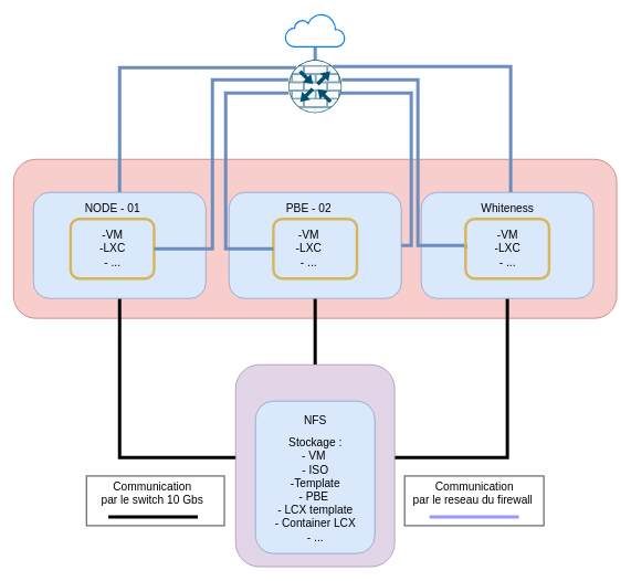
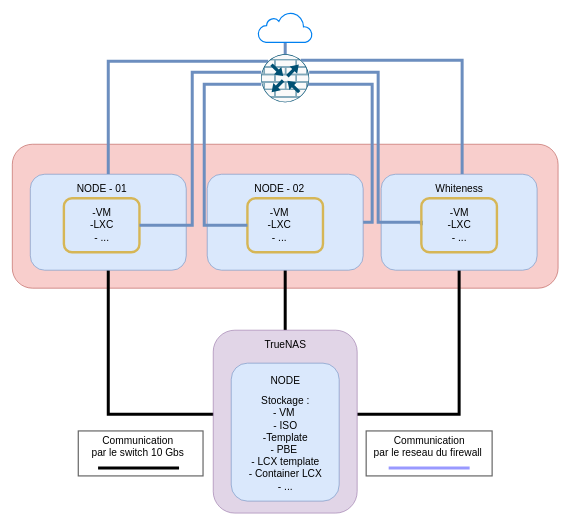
  <mxCell id="0" />
  <mxCell id="1" parent="0" />
  <mxCell id="2" value="" style="rounded=1;whiteSpace=wrap;html=1;absoluteArcSize=1;arcSize=67;fontSize=17;fillColor=#f8cecc;strokeColor=#b85450;" vertex="1" parent="1"><mxGeometry x="20" y="240" width="910" height="240" as="geometry" /></mxCell>
  <mxCell id="3" style="edgeStyle=orthogonalEdgeStyle;rounded=0;orthogonalLoop=1;jettySize=auto;html=1;strokeWidth=5;fontSize=17;endArrow=none;endFill=0;" edge="1" parent="1" source="5"><mxGeometry relative="1" as="geometry"><mxPoint x="360" y="690" as="targetPoint" /><Array as="points"><mxPoint x="180" y="690" /><mxPoint x="355" y="690" /></Array></mxGeometry></mxCell>
  <mxCell id="4" style="edgeStyle=orthogonalEdgeStyle;rounded=0;orthogonalLoop=1;jettySize=auto;html=1;entryX=0.145;entryY=0.145;entryDx=0;entryDy=0;entryPerimeter=0;strokeWidth=5;fontSize=17;endArrow=none;endFill=0;strokeColor=#6c8ebf;fillColor=#dae8fc;" edge="1" parent="1" source="5" target="32"><mxGeometry relative="1" as="geometry"><Array as="points"><mxPoint x="180" y="102" /><mxPoint x="447" y="102" /></Array></mxGeometry></mxCell>
  <mxCell id="5" value="" style="rounded=1;whiteSpace=wrap;html=1;fontSize=17;fillColor=#dae8fc;strokeColor=#6c8ebf;" vertex="1" parent="1"><mxGeometry x="50" y="290" width="260" height="160" as="geometry" /></mxCell>
  <mxCell id="6" value="NODE - 01" style="text;html=1;align=center;verticalAlign=middle;resizable=0;points=[];autosize=1;strokeColor=none;fillColor=none;fontSize=17;" vertex="1" parent="1"><mxGeometry x="114" y="300" width="110" height="30" as="geometry" /></mxCell>
  <mxCell id="7" style="edgeStyle=orthogonalEdgeStyle;rounded=0;orthogonalLoop=1;jettySize=auto;html=1;strokeWidth=5;fontSize=17;endArrow=none;endFill=0;" edge="1" parent="1" source="8" target="19"><mxGeometry relative="1" as="geometry"><Array as="points"><mxPoint x="475" y="698" /></Array></mxGeometry></mxCell>
  <mxCell id="8" value="" style="rounded=1;whiteSpace=wrap;html=1;fontSize=17;fillColor=#dae8fc;strokeColor=#6c8ebf;" vertex="1" parent="1"><mxGeometry x="345" y="290" width="260" height="160" as="geometry" /></mxCell>
- <mxCell id="9" value="PBE - 02" style="text;html=1;align=center;verticalAlign=middle;resizable=0;points=[];autosize=1;strokeColor=none;fillColor=none;fontSize=17;" vertex="1" parent="1"><mxGeometry x="410" y="300" width="110" height="30" as="geometry" /></mxCell>
+ <mxCell id="9" value="NODE - 02" style="text;html=1;align=center;verticalAlign=middle;resizable=0;points=[];autosize=1;strokeColor=none;fillColor=none;fontSize=17;" vertex="1" parent="1"><mxGeometry x="410" y="300" width="110" height="30" as="geometry" /></mxCell>
  <mxCell id="10" style="edgeStyle=orthogonalEdgeStyle;rounded=0;orthogonalLoop=1;jettySize=auto;html=1;strokeWidth=5;fontSize=17;endArrow=none;endFill=0;" edge="1" parent="1" source="12" target="19"><mxGeometry relative="1" as="geometry"><Array as="points"><mxPoint x="765" y="690" /></Array></mxGeometry></mxCell>
  <mxCell id="11" style="edgeStyle=orthogonalEdgeStyle;rounded=0;orthogonalLoop=1;jettySize=auto;html=1;entryX=0.856;entryY=0.145;entryDx=0;entryDy=0;entryPerimeter=0;strokeWidth=5;fontSize=17;endArrow=none;endFill=0;strokeColor=#6c8ebf;fillColor=#dae8fc;" edge="1" parent="1" source="12" target="32"><mxGeometry relative="1" as="geometry"><Array as="points"><mxPoint x="770" y="100" /><mxPoint x="503" y="100" /></Array></mxGeometry></mxCell>
  <mxCell id="12" value="" style="rounded=1;whiteSpace=wrap;html=1;fontSize=17;fillColor=#dae8fc;strokeColor=#6c8ebf;" vertex="1" parent="1"><mxGeometry x="635" y="290" width="260" height="160" as="geometry" /></mxCell>
  <mxCell id="13" value="&lt;span style=&quot;font-family: Arial; font-size: 17px; text-align: left;&quot;&gt;Whiteness&lt;/span&gt;" style="text;html=1;align=center;verticalAlign=middle;resizable=0;points=[];autosize=1;strokeColor=none;fillColor=none;fontSize=17;" vertex="1" parent="1"><mxGeometry x="715" y="300" width="100" height="30" as="geometry" /></mxCell>
  <mxCell id="14" value="-VM&lt;br&gt;-LXC&lt;br&gt;- ..." style="text;html=1;align=center;verticalAlign=middle;resizable=0;points=[];autosize=1;strokeColor=none;fillColor=none;fontSize=17;" vertex="1" parent="1"><mxGeometry x="139" y="340" width="60" height="70" as="geometry" /></mxCell>
  <mxCell id="15" value="-VM&lt;br&gt;-LXC&lt;br&gt;- ..." style="text;html=1;align=center;verticalAlign=middle;resizable=0;points=[];autosize=1;strokeColor=none;fillColor=none;fontSize=17;" vertex="1" parent="1"><mxGeometry x="435" y="340" width="60" height="70" as="geometry" /></mxCell>
  <mxCell id="16" value="-VM&lt;br&gt;-LXC&lt;br&gt;- ..." style="text;html=1;align=center;verticalAlign=middle;resizable=0;points=[];autosize=1;strokeColor=none;fillColor=none;fontSize=17;" vertex="1" parent="1"><mxGeometry x="735" y="340" width="60" height="70" as="geometry" /></mxCell>
  <mxCell id="17" value="Communication &lt;br&gt;par le switch 10 Gbs" style="text;html=1;align=center;verticalAlign=middle;resizable=0;points=[];autosize=1;strokeColor=none;fillColor=none;fontSize=17;" vertex="1" parent="1"><mxGeometry x="139" y="720" width="180" height="50" as="geometry" /></mxCell>
  <mxCell id="18" value="" style="group" vertex="1" connectable="0" parent="1"><mxGeometry x="355" y="550" width="240" height="305" as="geometry" /></mxCell>
  <mxCell id="19" value="" style="rounded=1;whiteSpace=wrap;html=1;fontSize=17;fillColor=#e1d5e7;strokeColor=#9673a6;" vertex="1" parent="18"><mxGeometry width="240" height="305" as="geometry" /></mxCell>
+ <mxCell id="20" value="TrueNAS" style="text;html=1;align=center;verticalAlign=middle;resizable=0;points=[];autosize=1;strokeColor=none;fillColor=none;fontSize=17;" vertex="1" parent="18"><mxGeometry x="75" y="10" width="90" height="30" as="geometry" /></mxCell>
  <mxCell id="21" value="" style="rounded=1;whiteSpace=wrap;html=1;fontSize=17;fillColor=#dae8fc;strokeColor=#6c8ebf;" vertex="1" parent="18"><mxGeometry x="30" y="55" width="180" height="230" as="geometry" /></mxCell>
- <mxCell id="22" value="NFS" style="text;html=1;align=center;verticalAlign=middle;resizable=0;points=[];autosize=1;strokeColor=none;fillColor=none;fontSize=17;" vertex="1" parent="18"><mxGeometry x="90" y="70" width="60" height="30" as="geometry" /></mxCell>
+ <mxCell id="22" value="NODE" style="text;html=1;align=center;verticalAlign=middle;resizable=0;points=[];autosize=1;strokeColor=none;fillColor=none;fontSize=17;" vertex="1" parent="18"><mxGeometry x="90" y="70" width="60" height="30" as="geometry" /></mxCell>
  <mxCell id="23" value="Stockage :&lt;br style=&quot;font-size: 17px;&quot;&gt;- VM&amp;nbsp;&lt;br style=&quot;font-size: 17px;&quot;&gt;- ISO&lt;br style=&quot;font-size: 17px;&quot;&gt;-Template&lt;br style=&quot;font-size: 17px;&quot;&gt;- PBE&amp;nbsp;&lt;br style=&quot;font-size: 17px;&quot;&gt;- LCX template&lt;br style=&quot;font-size: 17px;&quot;&gt;- Container LCX&lt;br style=&quot;font-size: 17px;&quot;&gt;- ..." style="text;html=1;align=center;verticalAlign=middle;resizable=0;points=[];autosize=1;strokeColor=none;fillColor=none;fontSize=17;" vertex="1" parent="18"><mxGeometry x="45" y="100" width="150" height="180" as="geometry" /></mxCell>
  <mxCell id="24" value="" style="endArrow=none;html=1;rounded=0;strokeWidth=5;fontSize=17;" edge="1" parent="1"><mxGeometry width="50" height="50" relative="1" as="geometry"><mxPoint x="163" y="780" as="sourcePoint" /><mxPoint x="298" y="780" as="targetPoint" /></mxGeometry></mxCell>
  <mxCell id="25" value="" style="rounded=1;whiteSpace=wrap;html=1;labelBackgroundColor=none;fontSize=17;fillColor=none;strokeColor=#d6b656;strokeWidth=4;" vertex="1" parent="1"><mxGeometry x="106" y="330" width="126" height="90" as="geometry" /></mxCell>
  <mxCell id="26" value="" style="rounded=1;whiteSpace=wrap;html=1;labelBackgroundColor=none;fontSize=17;fillColor=none;strokeColor=#d6b656;strokeWidth=4;" vertex="1" parent="1"><mxGeometry x="412" y="330" width="126" height="90" as="geometry" /></mxCell>
  <mxCell id="27" style="edgeStyle=orthogonalEdgeStyle;rounded=0;orthogonalLoop=1;jettySize=auto;html=1;entryX=1;entryY=0.5;entryDx=0;entryDy=0;strokeWidth=5;fontSize=17;endArrow=none;endFill=0;strokeColor=#6c8ebf;fillColor=#dae8fc;" edge="1" parent="1" source="32" target="25"><mxGeometry relative="1" as="geometry"><Array as="points"><mxPoint x="320" y="120" /><mxPoint x="320" y="375" /></Array></mxGeometry></mxCell>
  <mxCell id="28" style="edgeStyle=orthogonalEdgeStyle;rounded=0;orthogonalLoop=1;jettySize=auto;html=1;entryX=0;entryY=0.5;entryDx=0;entryDy=0;strokeWidth=5;fontSize=17;endArrow=none;endFill=0;strokeColor=#6c8ebf;fillColor=#dae8fc;" edge="1" parent="1" source="32" target="26"><mxGeometry relative="1" as="geometry"><Array as="points"><mxPoint x="340" y="140" /><mxPoint x="340" y="375" /></Array></mxGeometry></mxCell>
  <mxCell id="29" style="edgeStyle=orthogonalEdgeStyle;rounded=0;orthogonalLoop=1;jettySize=auto;html=1;entryX=1;entryY=0.5;entryDx=0;entryDy=0;strokeWidth=5;fontSize=17;endArrow=none;endFill=0;strokeColor=#6c8ebf;fillColor=#dae8fc;" edge="1" parent="1" target="8"><mxGeometry relative="1" as="geometry"><mxPoint x="475" y="170" as="sourcePoint" /><Array as="points"><mxPoint x="475" y="140" /><mxPoint x="620" y="140" /><mxPoint x="620" y="370" /></Array></mxGeometry></mxCell>
  <mxCell id="30" style="edgeStyle=orthogonalEdgeStyle;rounded=0;orthogonalLoop=1;jettySize=auto;html=1;entryX=0;entryY=0.5;entryDx=0;entryDy=0;strokeWidth=5;fontSize=17;endArrow=none;endFill=0;strokeColor=#6c8ebf;fillColor=#dae8fc;" edge="1" parent="1" source="32" target="38"><mxGeometry relative="1" as="geometry"><Array as="points"><mxPoint x="630" y="120" /><mxPoint x="630" y="370" /><mxPoint x="702" y="370" /></Array></mxGeometry></mxCell>
  <mxCell id="31" style="edgeStyle=orthogonalEdgeStyle;rounded=0;orthogonalLoop=1;jettySize=auto;html=1;strokeWidth=5;fontSize=17;endArrow=none;endFill=0;strokeColor=#6c8ebf;fillColor=#dae8fc;" edge="1" parent="1" source="32" target="33"><mxGeometry relative="1" as="geometry" /></mxCell>
  <mxCell id="32" value="" style="sketch=0;points=[[0.5,0,0],[1,0.5,0],[0.5,1,0],[0,0.5,0],[0.145,0.145,0],[0.856,0.145,0],[0.855,0.856,0],[0.145,0.855,0]];verticalLabelPosition=bottom;html=1;verticalAlign=top;aspect=fixed;align=center;pointerEvents=1;shape=mxgraph.cisco19.rect;prIcon=router_with_firewall;fillColor=#FAFAFA;strokeColor=#005073;labelBackgroundColor=none;strokeWidth=4;fontSize=17;" vertex="1" parent="1"><mxGeometry x="435" y="90" width="80" height="80" as="geometry" /></mxCell>
  <mxCell id="33" value="" style="html=1;verticalLabelPosition=bottom;align=center;labelBackgroundColor=#ffffff;verticalAlign=top;strokeWidth=2;strokeColor=#0080F0;shadow=0;dashed=0;shape=mxgraph.ios7.icons.cloud;fontSize=17;fillColor=none;" vertex="1" parent="1"><mxGeometry x="430" y="20" width="90" height="50" as="geometry" /></mxCell>
  <mxCell id="34" value="Communication &lt;br&gt;par le reseau du firewall&amp;nbsp;" style="text;html=1;align=center;verticalAlign=middle;resizable=0;points=[];autosize=1;strokeColor=none;fillColor=none;fontSize=17;" vertex="1" parent="1"><mxGeometry x="610" y="720" width="210" height="50" as="geometry" /></mxCell>
  <mxCell id="35" value="" style="endArrow=none;html=1;rounded=0;strokeWidth=5;fontSize=17;strokeColor=#9999FF;" edge="1" parent="1"><mxGeometry width="50" height="50" relative="1" as="geometry"><mxPoint x="647.5" y="780" as="sourcePoint" /><mxPoint x="782.5" y="780" as="targetPoint" /></mxGeometry></mxCell>
  <mxCell id="36" value="" style="rounded=0;whiteSpace=wrap;html=1;labelBackgroundColor=none;strokeWidth=2;fontSize=17;fillColor=none;fontColor=#333333;strokeColor=#666666;" vertex="1" parent="1"><mxGeometry x="610" y="718" width="210" height="75" as="geometry" /></mxCell>
  <mxCell id="37" value="" style="rounded=0;whiteSpace=wrap;html=1;labelBackgroundColor=none;strokeWidth=2;fontSize=17;fillColor=none;fontColor=#333333;strokeColor=#666666;" vertex="1" parent="1"><mxGeometry x="130" y="718" width="208" height="75" as="geometry" /></mxCell>
  <mxCell id="38" value="" style="rounded=1;whiteSpace=wrap;html=1;labelBackgroundColor=none;fontSize=17;fillColor=none;strokeColor=#d6b656;strokeWidth=4;" vertex="1" parent="1"><mxGeometry x="702" y="330" width="126" height="90" as="geometry" /></mxCell>
